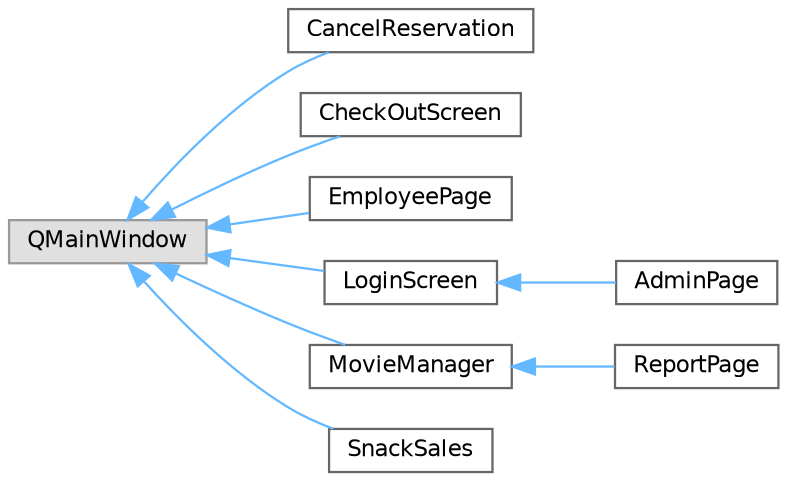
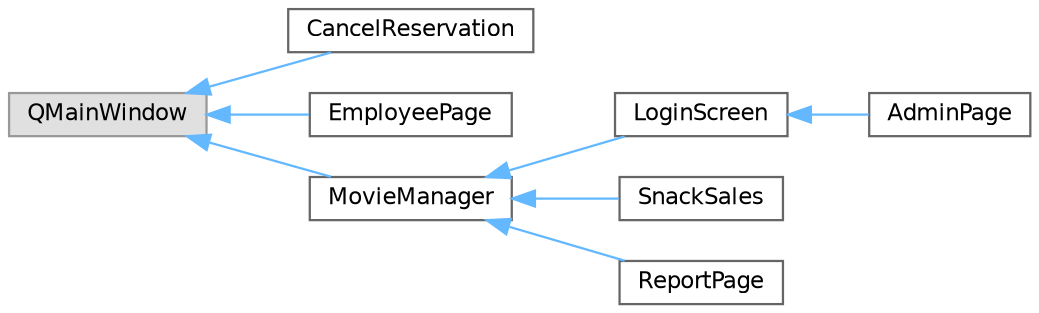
  digraph {
    rankdir=LR
    node [color=grey40 fillcolor=white fontname=Helvetica fontsize=10 shape=box style=filled]
    edge [color=steelblue1 dir=back fontname=Helvetica fontsize=10 labelfontname=Helvetica labelfontsize=10 style=solid]
    n1 [color=grey60 fillcolor="#E0E0E0" height=0.2 label=QMainWindow width=0.4]
    n2 [height=0.2 label=CancelReservation width=0.4]
-   n3 [height=0.2 label=CheckOutScreen width=0.4]
    n4 [height=0.2 label=EmployeePage width=0.4]
    n5 [height=0.2 label=LoginScreen width=0.4]
    n6 [height=0.2 label=MovieManager width=0.4]
    n7 [height=0.2 label=SnackSales width=0.4]
    n8 [height=0.2 label=AdminPage width=0.4]
    n9 [height=0.2 label=ReportPage width=0.4]
    n1 -> n2
-   n1 -> n3
    n1 -> n4
-   n1 -> n5
+   n6 -> n5
    n1 -> n6
-   n1 -> n7
+   n6 -> n7
    n5 -> n8
    n6 -> n9
  }
